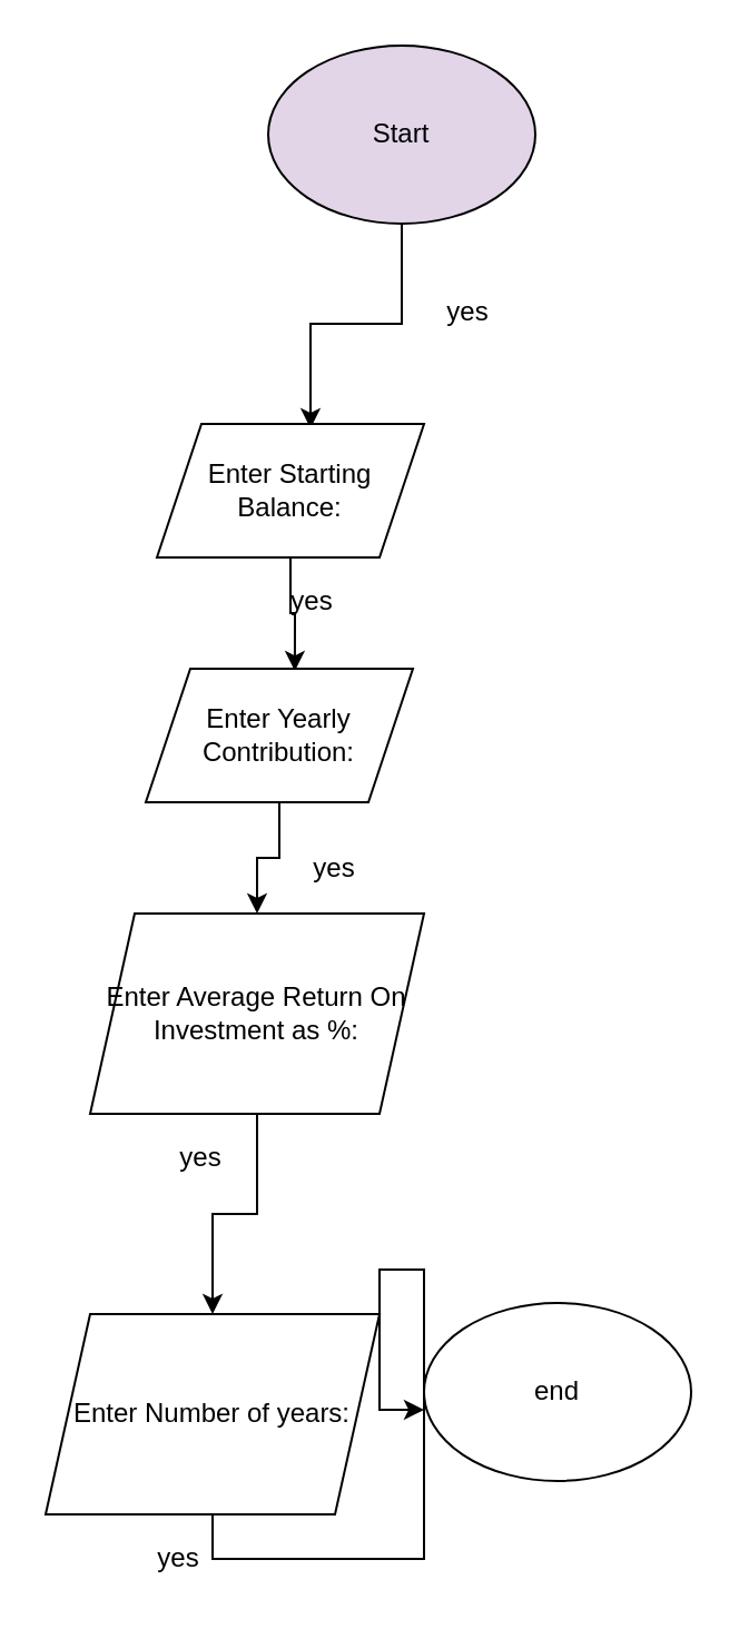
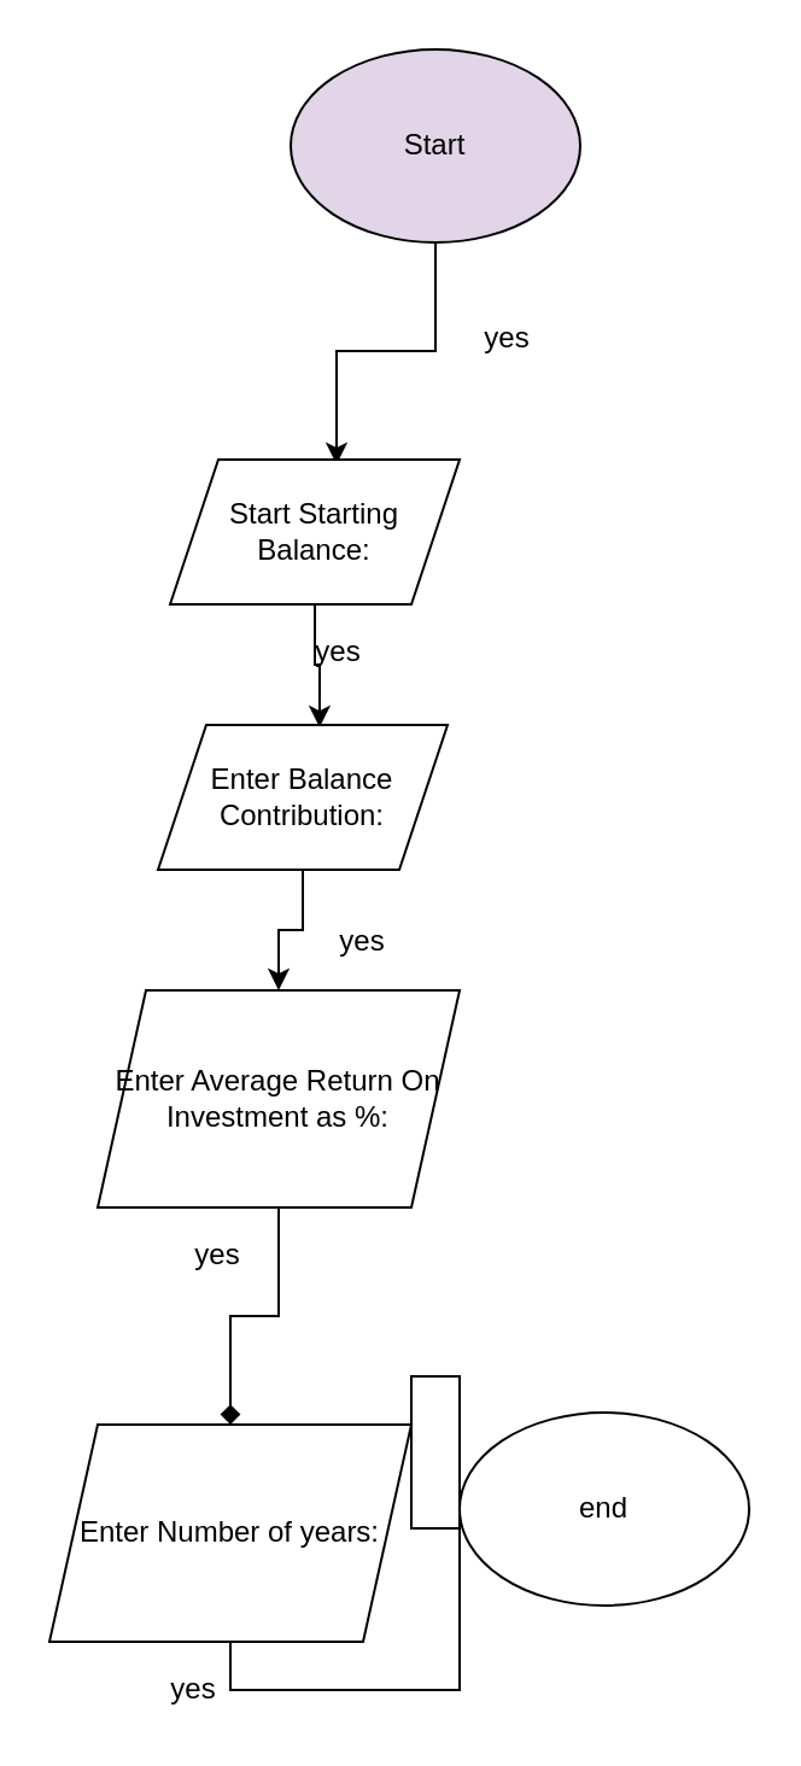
  <mxCell id="0" />
  <mxCell id="1" parent="0" />
  <mxCell id="2" style="edgeStyle=orthogonalEdgeStyle;rounded=0;orthogonalLoop=1;jettySize=auto;html=1;exitX=0.5;exitY=1;exitDx=0;exitDy=0;entryX=0.575;entryY=0.033;entryDx=0;entryDy=0;entryPerimeter=0;" parent="1" source="3" target="5" edge="1"><mxGeometry relative="1" as="geometry" /></mxCell>
  <mxCell id="3" value="Start" style="ellipse;whiteSpace=wrap;html=1;fillColor=#e1d5e7;" parent="1" vertex="1"><mxGeometry x="120" y="20" width="120" height="80" as="geometry" /></mxCell>
  <mxCell id="4" style="edgeStyle=orthogonalEdgeStyle;rounded=0;orthogonalLoop=1;jettySize=auto;html=1;exitX=0.5;exitY=1;exitDx=0;exitDy=0;entryX=0.558;entryY=0.017;entryDx=0;entryDy=0;entryPerimeter=0;" parent="1" source="5" target="9" edge="1"><mxGeometry relative="1" as="geometry" /></mxCell>
- <mxCell id="5" value="Enter Starting Balance:" style="shape=parallelogram;perimeter=parallelogramPerimeter;whiteSpace=wrap;html=1;fixedSize=1;" parent="1" vertex="1"><mxGeometry x="70" y="190" width="120" height="60" as="geometry" /></mxCell>
+ <mxCell id="5" value="Start Starting Balance:" style="shape=parallelogram;perimeter=parallelogramPerimeter;whiteSpace=wrap;html=1;fixedSize=1;" parent="1" vertex="1"><mxGeometry x="70" y="190" width="120" height="60" as="geometry" /></mxCell>
  <mxCell id="6" value="yes" style="text;html=1;strokeColor=none;fillColor=none;align=center;verticalAlign=middle;whiteSpace=wrap;rounded=0;" parent="1" vertex="1"><mxGeometry x="190" y="130" width="40" height="20" as="geometry" /></mxCell>
  <mxCell id="7" value="end " style="ellipse;whiteSpace=wrap;html=1;" parent="1" vertex="1"><mxGeometry x="190" y="585" width="120" height="80" as="geometry" /></mxCell>
  <mxCell id="8" style="edgeStyle=orthogonalEdgeStyle;rounded=0;orthogonalLoop=1;jettySize=auto;html=1;exitX=0.5;exitY=1;exitDx=0;exitDy=0;" parent="1" source="9" target="12" edge="1"><mxGeometry relative="1" as="geometry" /></mxCell>
- <mxCell id="9" value="Enter Yearly Contribution:" style="shape=parallelogram;perimeter=parallelogramPerimeter;whiteSpace=wrap;html=1;fixedSize=1;" parent="1" vertex="1"><mxGeometry x="65" y="300" width="120" height="60" as="geometry" /></mxCell>
+ <mxCell id="9" value="Enter Balance Contribution:" style="shape=parallelogram;perimeter=parallelogramPerimeter;whiteSpace=wrap;html=1;fixedSize=1;" parent="1" vertex="1"><mxGeometry x="65" y="300" width="120" height="60" as="geometry" /></mxCell>
  <mxCell id="10" value="yes" style="text;html=1;strokeColor=none;fillColor=none;align=center;verticalAlign=middle;whiteSpace=wrap;rounded=0;" parent="1" vertex="1"><mxGeometry x="120" y="260" width="40" height="20" as="geometry" /></mxCell>
- <mxCell id="11" style="edgeStyle=orthogonalEdgeStyle;rounded=0;orthogonalLoop=1;jettySize=auto;html=1;exitX=0.5;exitY=1;exitDx=0;exitDy=0;entryX=0.5;entryY=0;entryDx=0;entryDy=0;" parent="1" source="12" target="15" edge="1"><mxGeometry relative="1" as="geometry" /></mxCell>
+ <mxCell id="11" style="edgeStyle=orthogonalEdgeStyle;rounded=0;orthogonalLoop=1;jettySize=auto;html=1;exitX=0.5;exitY=1;exitDx=0;exitDy=0;entryX=0.5;entryY=0;entryDx=0;entryDy=0;endArrow=diamond;" parent="1" source="12" target="15" edge="1"><mxGeometry relative="1" as="geometry" /></mxCell>
  <mxCell id="12" value="Enter Average Return On Investment as %:" style="shape=parallelogram;perimeter=parallelogramPerimeter;whiteSpace=wrap;html=1;fixedSize=1;" parent="1" vertex="1"><mxGeometry x="40" y="410" width="150" height="90" as="geometry" /></mxCell>
  <mxCell id="13" value="yes" style="text;html=1;strokeColor=none;fillColor=none;align=center;verticalAlign=middle;whiteSpace=wrap;rounded=0;" parent="1" vertex="1"><mxGeometry x="130" y="380" width="40" height="20" as="geometry" /></mxCell>
- <mxCell id="14" style="edgeStyle=orthogonalEdgeStyle;rounded=0;orthogonalLoop=1;jettySize=auto;html=1;exitX=0.5;exitY=1;exitDx=0;exitDy=0;entryX=0;entryY=0.6;entryDx=0;entryDy=0;entryPerimeter=0;" parent="1" source="15" target="7" edge="1"><mxGeometry relative="1" as="geometry"><mxPoint x="160" y="1100" as="targetPoint" /></mxGeometry></mxCell>
+ <mxCell id="14" style="edgeStyle=orthogonalEdgeStyle;rounded=0;orthogonalLoop=1;jettySize=auto;html=1;exitX=0.5;exitY=1;exitDx=0;exitDy=0;entryX=0;entryY=0.6;entryDx=0;entryDy=0;entryPerimeter=0;endArrow=none;" parent="1" source="15" target="7" edge="1"><mxGeometry relative="1" as="geometry"><mxPoint x="160" y="1100" as="targetPoint" /></mxGeometry></mxCell>
  <mxCell id="15" value="Enter Number of years:" style="shape=parallelogram;perimeter=parallelogramPerimeter;whiteSpace=wrap;html=1;fixedSize=1;" parent="1" vertex="1"><mxGeometry x="20" y="590" width="150" height="90" as="geometry" /></mxCell>
  <mxCell id="16" value="yes" style="text;html=1;strokeColor=none;fillColor=none;align=center;verticalAlign=middle;whiteSpace=wrap;rounded=0;" parent="1" vertex="1"><mxGeometry x="70" y="510" width="40" height="20" as="geometry" /></mxCell>
  <mxCell id="17" value="yes" style="text;html=1;strokeColor=none;fillColor=none;align=center;verticalAlign=middle;whiteSpace=wrap;rounded=0;" parent="1" vertex="1"><mxGeometry x="60" y="690" width="40" height="20" as="geometry" /></mxCell>
